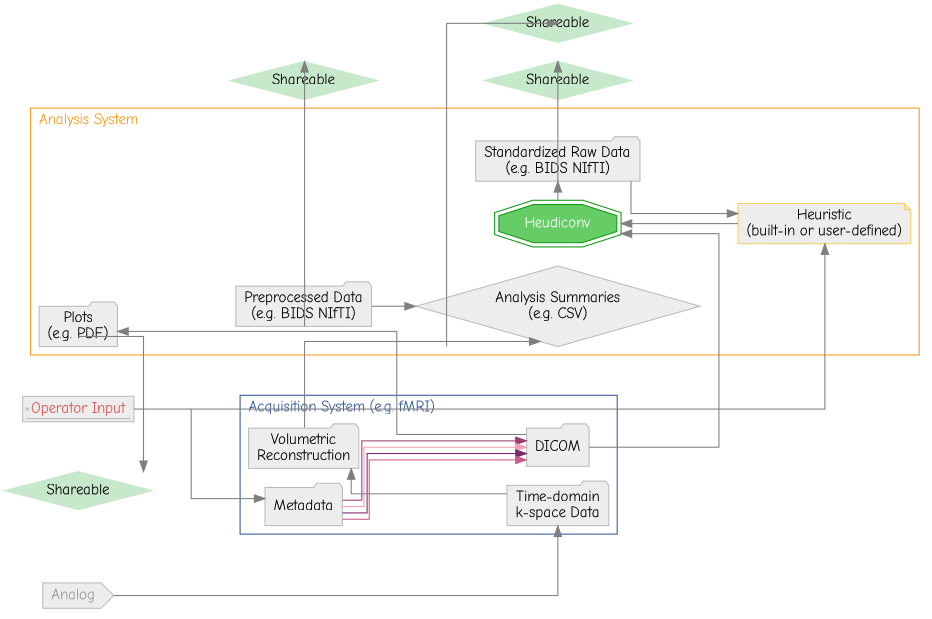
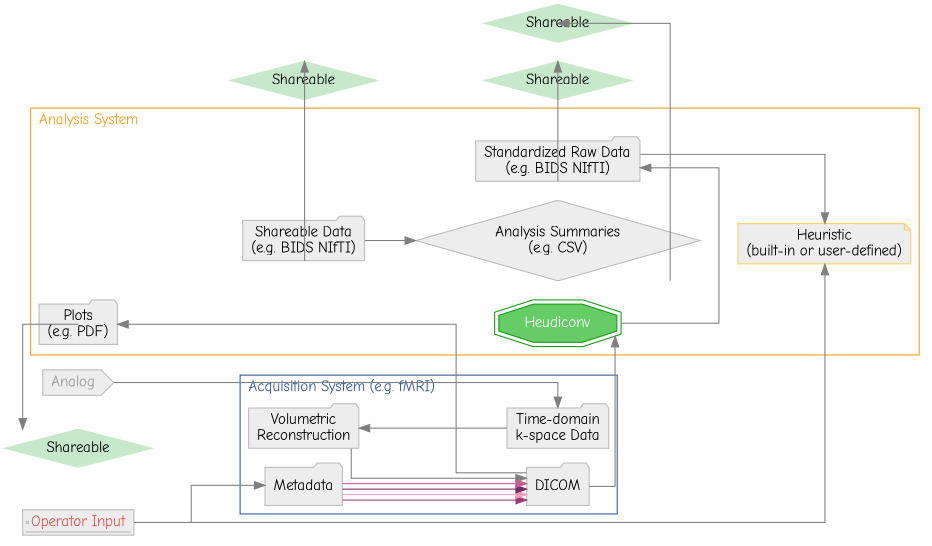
  digraph {
    fontname="Comic Neue"
    newrank=true
    rankdir=LR
    splines=ortho
    node [color="#BBBBBB" fillcolor=grey93 fontname="Comic Neue" shape=folder style=filled]
    edge [color=gray50 fontname="Comic Neue"]
    n1 [color="#C7E8CA" fillcolor="#C7E8CA" label=Shareable shape=diamond]
    n2 [fontcolor="#999998" label="Analog  " shape=cds]
    n3 [label="Plots\n(e.g. PDF)"]
    n4 [fontcolor="#DD5353" label="Operator Input" shape=signature]
    n5 [label="Volumetric\nReconstruction"]
    n6 [label=Metadata]
    n7 [color="#C7E8CA" fillcolor="#C7E8CA" label=Shareable shape=diamond]
    n8 [label=DICOM]
    n9 [color="#119911" fillcolor="#66CC66" fontcolor="#FFFFFF" label=Heudiconv shape=doubleoctagon]
    n10 [label="Standardized Raw Data\n(e.g. BIDS NIfTI)"]
    n11 [color="#C7E8CA" fillcolor="#C7E8CA" label=Shareable shape=diamond]
-   n12 [label="Preprocessed Data\n(e.g. BIDS NIfTI)"]
+   n12 [label="Shareable Data\n(e.g. BIDS NIfTI)"]
    n13 [color="#C7E8CA" fillcolor="#C7E8CA" label=Shareable shape=diamond]
    n14 [label="Time-domain\nk-space Data"]
    n15 [label="Analysis Summaries\n(e.g. CSV)" shape=diamond]
    n16 [color="#F7D060" label="Heuristic\n(built-in or user-defined)" shape=note]
    fake [height=0 shape=point style=invis width=0 color="" fillcolor=""]
    subgraph sub_1 {
      rank=same
      n1
      n2
      n3
      n4
    }
    subgraph sub_2 {
      rank=same
      n5
      n6
    }
    subgraph sub_3 {
      rank=same
      n7
      n8
      n9
      n10
    }
    subgraph sub_4 {
      rank=same
      n5
      n11
      n12
    }
    subgraph sub_5 {
      rank=same
      n13
      n14
      n15
    }
    subgraph cluster_6 {
      color="#35589A"
      fontcolor="#35589A"
      label="Acquisition System (e.g. fMRI)"
      labeljust=l
      labelloc=t
      n5
      n6
      n8
      n14
    }
    subgraph cluster_7 {
      color="#FC9918"
      fontcolor="#FC9918"
      label="Analysis System"
      labeljust=l
      labelloc=t
      n3
      n9
      n10
      n12
      n15
      n16
    }
    n2 -> n14
    n3 -> n1 [constraint=false headport=n tailport=s]
    n4 -> fake [arrowhead=none headport=e]
-   n5 -> n15
+   n5 -> n8
    n6 -> n8 [color="#9D3C72"]
    n6 -> n8 [color="#F0A0BA"]
    n6 -> n8 [color="#7B2869"]
    n6 -> n8 [color="#C85C8E"]
    n8 -> n3
    n8 -> n9 [constraint=false]
    n9 -> n10
    n10 -> n7 [constraint=false headport=n tailport=s]
    n10 -> n16
    n12 -> n11 [constraint=false headport=n tailport=s]
    n12 -> n15
    n14 -> n5
    n15 -> n13 [constraint=false headport=n tailport=s]
-   n16 -> n9
    fake -> n6 [tailclip=false tailport=s]
    fake -> n16 [tailclip=false tailport=w]
  }
